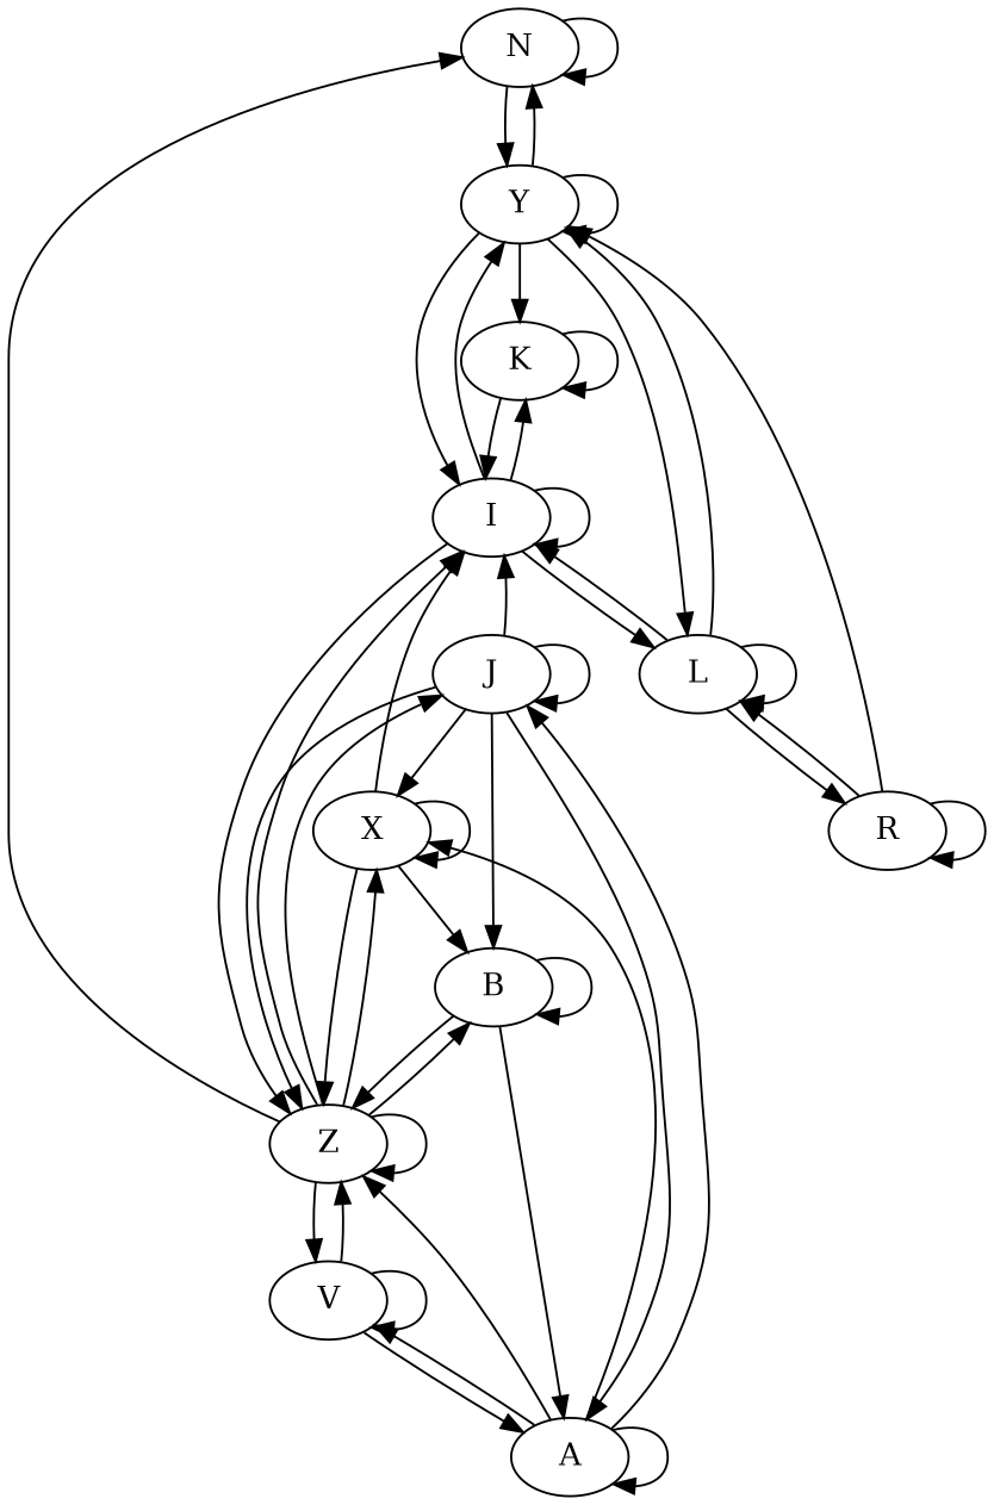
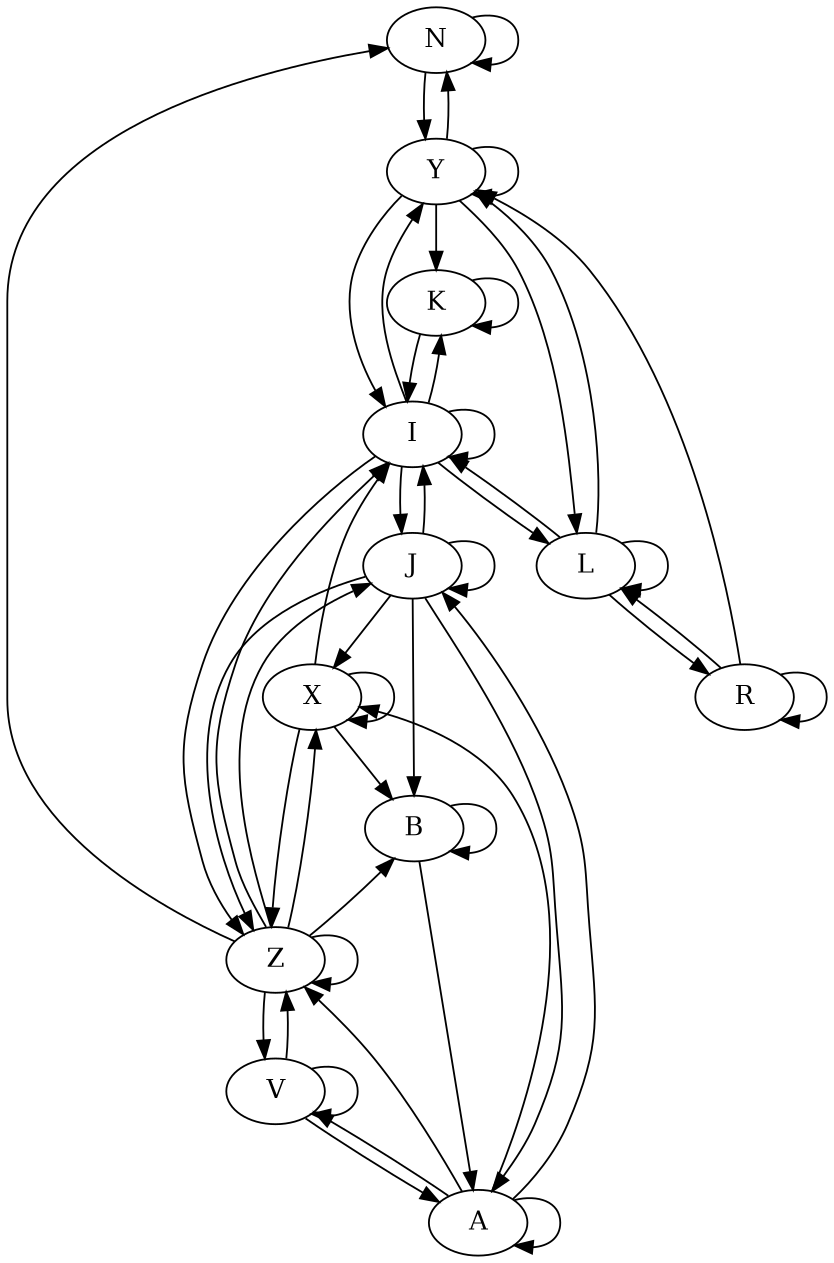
  digraph {
    N
    Y
    I
    L
    K
    Z
    J
    R
    V
    A
    B
    X
    N -> N
    N -> Y
    Y -> N
    Y -> Y
    Y -> I
    Y -> L
    Y -> K
    I -> Y
    I -> I
    I -> L
    I -> K
    I -> Z
+   I -> J
    L -> Y
    L -> I
    L -> L
    L -> R
    K -> I
    K -> K
    Z -> N
    Z -> I
    Z -> Z
    Z -> J
    Z -> V
    Z -> B
    Z -> X
    J -> I
    J -> Z
    J -> J
    J -> A
    J -> B
    J -> X
    R -> Y
    R -> L
    R -> R
    V -> Z
    V -> V
    V -> A
    A -> Z
    A -> J
    A -> V
    A -> A
    A -> X
-   B -> Z
    B -> A
    B -> B
    X -> I
    X -> Z
    X -> B
    X -> X
  }
